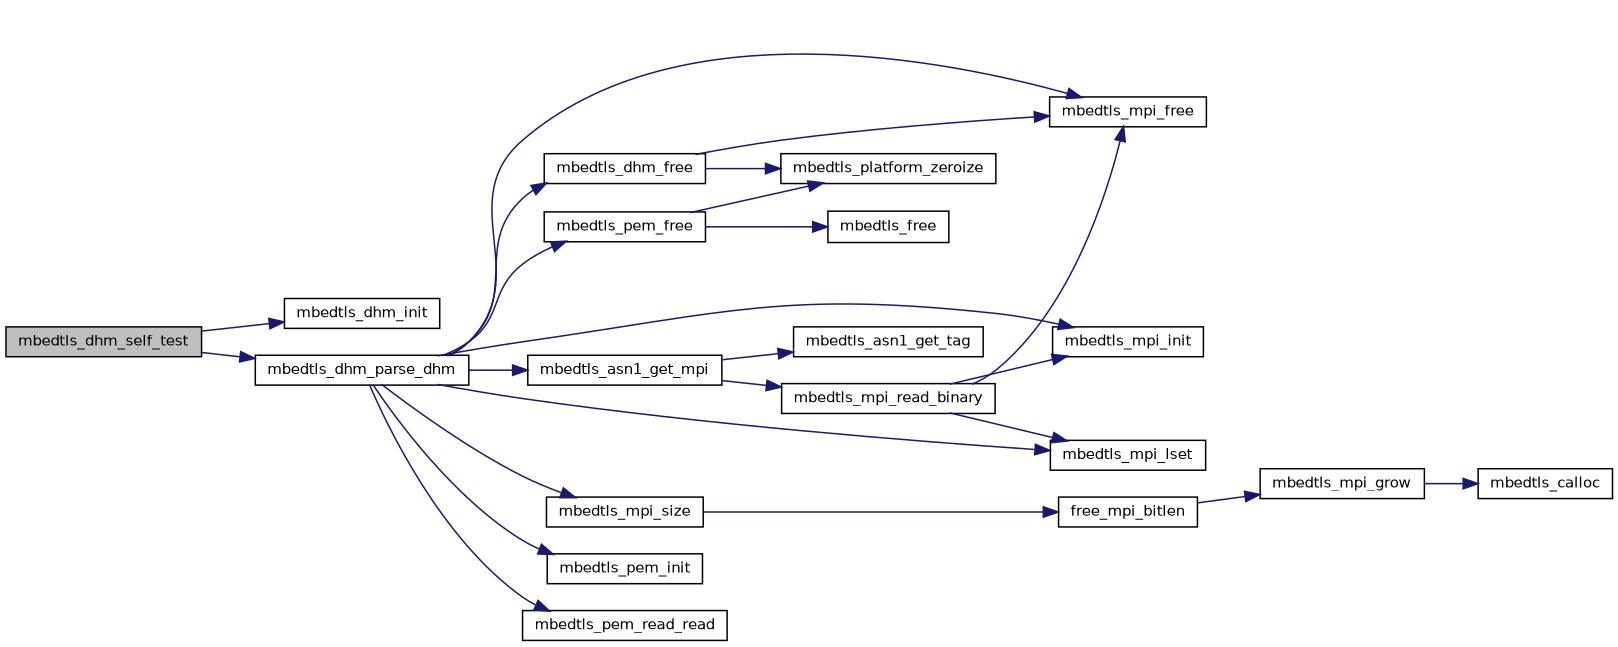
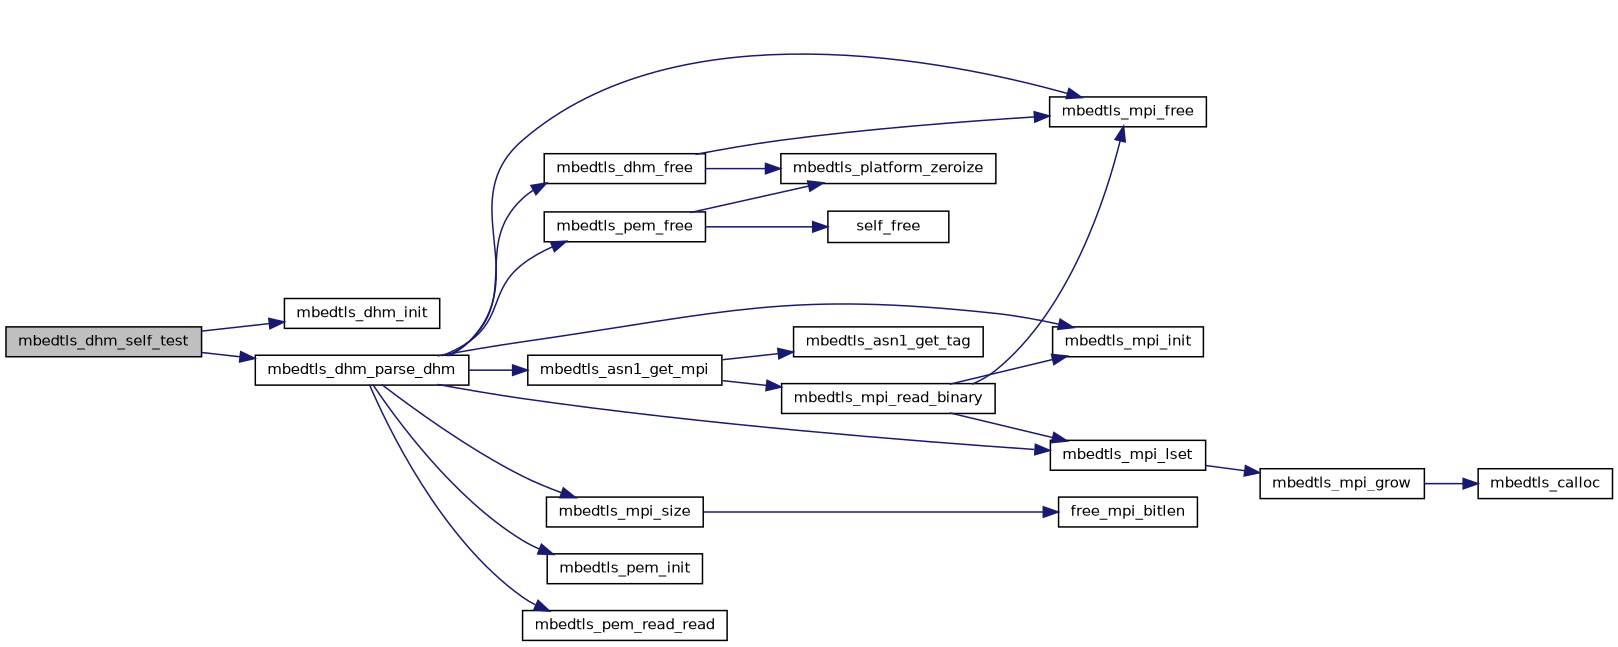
  digraph {
    rankdir=LR
    node [color=black fillcolor=white fontname=Helvetica fontsize=10 shape=record style=filled]
    edge [color=midnightblue fontname=Helvetica fontsize=10 labelfontname=Helvetica labelfontsize=10 style=solid]
    n1 [fillcolor=grey75 fontcolor=black height=0.2 label=mbedtls_dhm_self_test width=0.4]
    n2 [height=0.2 label=mbedtls_dhm_init width=0.4]
    n3 [height=0.2 label=mbedtls_dhm_parse_dhm width=0.4]
    n4 [height=0.2 label=mbedtls_asn1_get_mpi width=0.4]
    n5 [height=0.2 label=mbedtls_mpi_free width=0.4]
    n6 [height=0.2 label=mbedtls_mpi_init width=0.4]
    n7 [height=0.2 label=mbedtls_dhm_free width=0.4]
    n8 [height=0.2 label=mbedtls_mpi_size width=0.4]
    n9 [height=0.2 label=mbedtls_pem_free width=0.4]
    n10 [height=0.2 label=mbedtls_pem_init width=0.4]
    n11 [height=0.2 label=mbedtls_pem_read_read width=0.4]
    n12 [height=0.2 label=mbedtls_mpi_lset width=0.4]
    n13 [height=0.2 label=mbedtls_asn1_get_tag width=0.4]
    n14 [height=0.2 label=mbedtls_mpi_read_binary width=0.4]
    n15 [height=0.2 label=mbedtls_platform_zeroize width=0.4]
    n16 [height=0.2 label=free_mpi_bitlen width=0.4]
-   n17 [height=0.2 label=mbedtls_free width=0.4]
+   n17 [height=0.2 label=self_free width=0.4]
    n18 [height=0.2 label=mbedtls_mpi_grow width=0.4]
    n19 [height=0.2 label=mbedtls_calloc width=0.4]
    n1 -> n2
    n1 -> n3
    n3 -> n4
    n3 -> n5
    n3 -> n6
    n3 -> n7
    n3 -> n8
    n3 -> n9
    n3 -> n10
    n3 -> n11
    n3 -> n12
    n4 -> n13
    n4 -> n14
    n7 -> n5
    n7 -> n15
    n8 -> n16
    n9 -> n15
    n9 -> n17
-   n16 -> n18
+   n12 -> n18
    n14 -> n5
    n14 -> n6
    n14 -> n12
    n18 -> n19
  }
